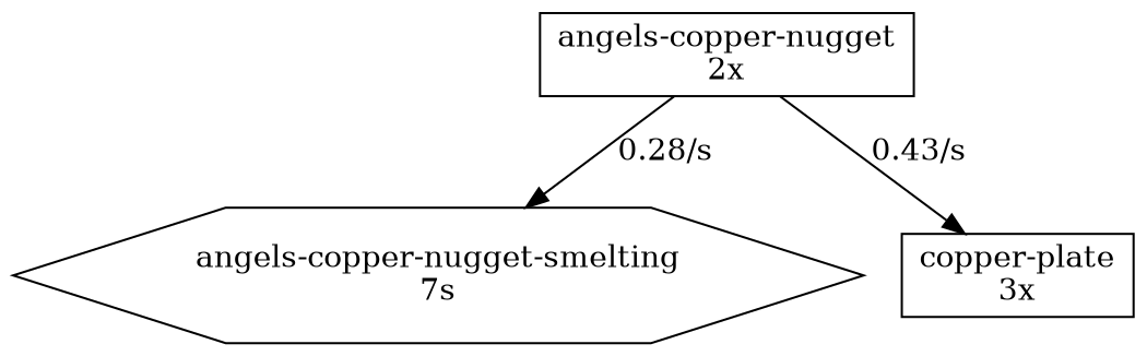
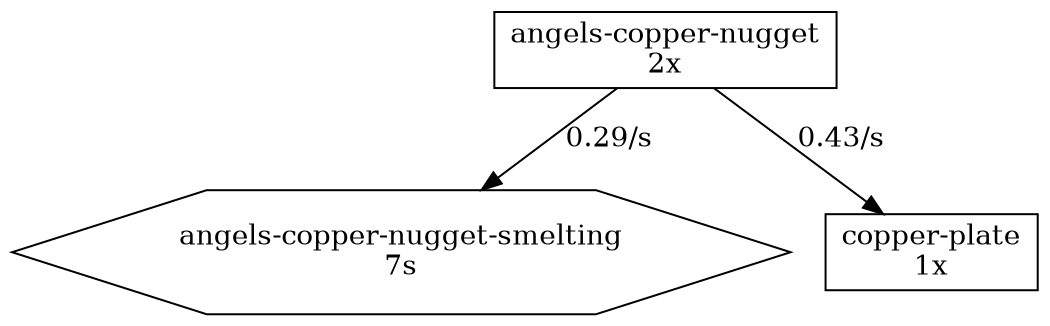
  digraph {
    node [shape=box]
    n1 [label="angels-copper-nugget-smelting\n7s" shape=hexagon]
-   n2 [label="copper-plate\n3x"]
+   n2 [label="copper-plate\n1x"]
    n3 [label="angels-copper-nugget\n2x"]
-   n3 -> n1 [label="0.28/s"]
+   n3 -> n1 [label="0.29/s"]
    n3 -> n2 [label="0.43/s"]
  }
